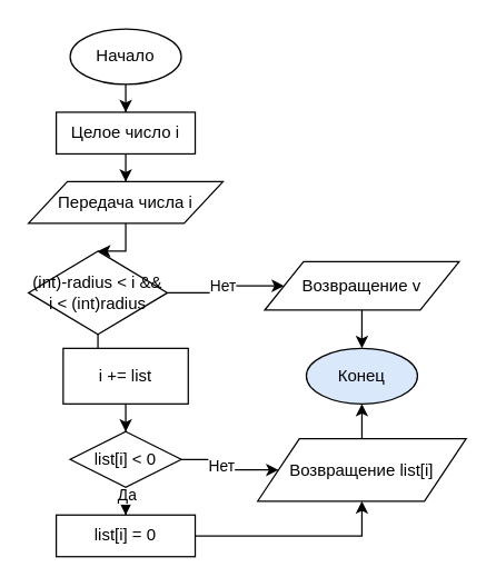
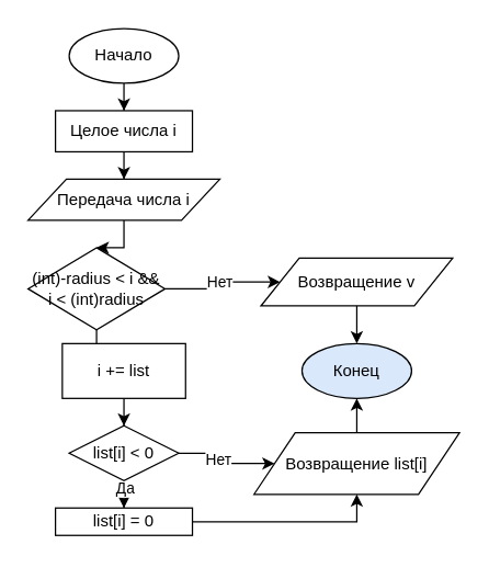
  <mxCell id="0" />
  <mxCell id="1" parent="0" />
  <mxCell id="2" style="edgeStyle=orthogonalEdgeStyle;rounded=0;orthogonalLoop=1;jettySize=auto;html=1;" edge="1" parent="1" source="3" target="5"><mxGeometry relative="1" as="geometry" /></mxCell>
  <mxCell id="3" value="Начало" style="ellipse;whiteSpace=wrap;html=1;" vertex="1" parent="1"><mxGeometry x="50" y="20" width="80" height="40" as="geometry" /></mxCell>
  <mxCell id="4" style="edgeStyle=orthogonalEdgeStyle;rounded=0;orthogonalLoop=1;jettySize=auto;html=1;entryX=0.5;entryY=0;entryDx=0;entryDy=0;" edge="1" parent="1" source="5" target="7"><mxGeometry relative="1" as="geometry" /></mxCell>
- <mxCell id="5" value="Целое число i" style="rounded=0;whiteSpace=wrap;html=1;" vertex="1" parent="1"><mxGeometry x="40" y="80" width="100" height="30" as="geometry" /></mxCell>
+ <mxCell id="5" value="Целое числа i" style="rounded=0;whiteSpace=wrap;html=1;" vertex="1" parent="1"><mxGeometry x="40" y="80" width="100" height="30" as="geometry" /></mxCell>
  <mxCell id="6" style="edgeStyle=orthogonalEdgeStyle;rounded=0;orthogonalLoop=1;jettySize=auto;html=1;entryX=0.5;entryY=0;entryDx=0;entryDy=0;" edge="1" parent="1" source="7" target="11"><mxGeometry relative="1" as="geometry" /></mxCell>
  <mxCell id="7" value="Передача числа i" style="shape=parallelogram;perimeter=parallelogramPerimeter;whiteSpace=wrap;html=1;" vertex="1" parent="1"><mxGeometry x="20" y="130" width="140" height="30" as="geometry" /></mxCell>
  <mxCell id="8" value="Нет" style="edgeStyle=orthogonalEdgeStyle;rounded=0;orthogonalLoop=1;jettySize=auto;html=1;entryX=0;entryY=0.5;entryDx=0;entryDy=0;" edge="1" parent="1" source="11" target="13"><mxGeometry relative="1" as="geometry" /></mxCell>
  <mxCell id="9" style="edgeStyle=orthogonalEdgeStyle;rounded=0;orthogonalLoop=1;jettySize=auto;html=1;entryX=0.5;entryY=0;entryDx=0;entryDy=0;" edge="1" parent="1" source="11" target="15"><mxGeometry relative="1" as="geometry" /></mxCell>
  <mxCell id="10" value="Да" style="edgeLabel;html=1;align=center;verticalAlign=middle;resizable=0;points=[];" vertex="1" connectable="0" parent="9"><mxGeometry x="0.539" relative="1" as="geometry"><mxPoint as="offset" /></mxGeometry></mxCell>
  <mxCell id="11" value="(int)-radius &amp;lt; i &amp;amp;&amp;amp; &lt;br&gt;i &amp;lt; (int)radius" style="rhombus;whiteSpace=wrap;html=1;" vertex="1" parent="1"><mxGeometry x="20" y="180" width="100" height="60" as="geometry" /></mxCell>
  <mxCell id="12" style="edgeStyle=orthogonalEdgeStyle;rounded=0;orthogonalLoop=1;jettySize=auto;html=1;entryX=0.5;entryY=0;entryDx=0;entryDy=0;" edge="1" parent="1" source="13" target="25"><mxGeometry relative="1" as="geometry" /></mxCell>
  <mxCell id="13" value="Возвращение v" style="shape=parallelogram;perimeter=parallelogramPerimeter;whiteSpace=wrap;html=1;" vertex="1" parent="1"><mxGeometry x="190" y="187.5" width="140" height="35" as="geometry" /></mxCell>
  <mxCell id="14" style="edgeStyle=orthogonalEdgeStyle;rounded=0;orthogonalLoop=1;jettySize=auto;html=1;entryX=0.5;entryY=0;entryDx=0;entryDy=0;" edge="1" parent="1" source="15" target="20"><mxGeometry relative="1" as="geometry" /></mxCell>
  <mxCell id="15" value="i += list" style="rounded=0;whiteSpace=wrap;html=1;" vertex="1" parent="1"><mxGeometry x="45" y="250" width="90" height="40" as="geometry" /></mxCell>
  <mxCell id="16" style="edgeStyle=orthogonalEdgeStyle;rounded=0;orthogonalLoop=1;jettySize=auto;html=1;entryX=0.5;entryY=0;entryDx=0;entryDy=0;" edge="1" parent="1" source="20" target="22"><mxGeometry relative="1" as="geometry" /></mxCell>
  <mxCell id="17" value="Да" style="edgeLabel;html=1;align=center;verticalAlign=middle;resizable=0;points=[];" vertex="1" connectable="0" parent="16"><mxGeometry x="-0.828" relative="1" as="geometry"><mxPoint as="offset" /></mxGeometry></mxCell>
  <mxCell id="18" style="edgeStyle=orthogonalEdgeStyle;rounded=0;orthogonalLoop=1;jettySize=auto;html=1;entryX=0;entryY=0.5;entryDx=0;entryDy=0;" edge="1" parent="1" source="20" target="24"><mxGeometry relative="1" as="geometry" /></mxCell>
  <mxCell id="19" value="Нет" style="edgeLabel;html=1;align=center;verticalAlign=middle;resizable=0;points=[];" vertex="1" connectable="0" parent="18"><mxGeometry x="-0.17" y="1" relative="1" as="geometry"><mxPoint as="offset" /></mxGeometry></mxCell>
  <mxCell id="20" value="list[i] &amp;lt; 0" style="rhombus;whiteSpace=wrap;html=1;" vertex="1" parent="1"><mxGeometry x="50" y="310" width="80" height="40" as="geometry" /></mxCell>
  <mxCell id="21" style="edgeStyle=orthogonalEdgeStyle;rounded=0;orthogonalLoop=1;jettySize=auto;html=1;entryX=0.5;entryY=1;entryDx=0;entryDy=0;" edge="1" parent="1" source="22" target="24"><mxGeometry relative="1" as="geometry" /></mxCell>
- <mxCell id="22" value="list[i] = 0" style="rounded=0;whiteSpace=wrap;html=1;" vertex="1" parent="1"><mxGeometry x="40" y="370" width="100" height="30" as="geometry" /></mxCell>
+ <mxCell id="22" value="list[i] = 0" style="rounded=0;whiteSpace=wrap;html=1;" vertex="1" parent="1"><mxGeometry x="40" y="370" width="100" height="20" as="geometry" /></mxCell>
  <mxCell id="23" style="edgeStyle=orthogonalEdgeStyle;rounded=0;orthogonalLoop=1;jettySize=auto;html=1;entryX=0.5;entryY=1;entryDx=0;entryDy=0;" edge="1" parent="1" source="24" target="25"><mxGeometry relative="1" as="geometry" /></mxCell>
  <mxCell id="24" value="Возвращение list[i]" style="shape=parallelogram;perimeter=parallelogramPerimeter;whiteSpace=wrap;html=1;" vertex="1" parent="1"><mxGeometry x="185" y="315" width="150" height="45" as="geometry" /></mxCell>
  <mxCell id="25" value="Конец" style="ellipse;whiteSpace=wrap;html=1;fillColor=#dae8fc;" vertex="1" parent="1"><mxGeometry x="220" y="250" width="80" height="40" as="geometry" /></mxCell>
